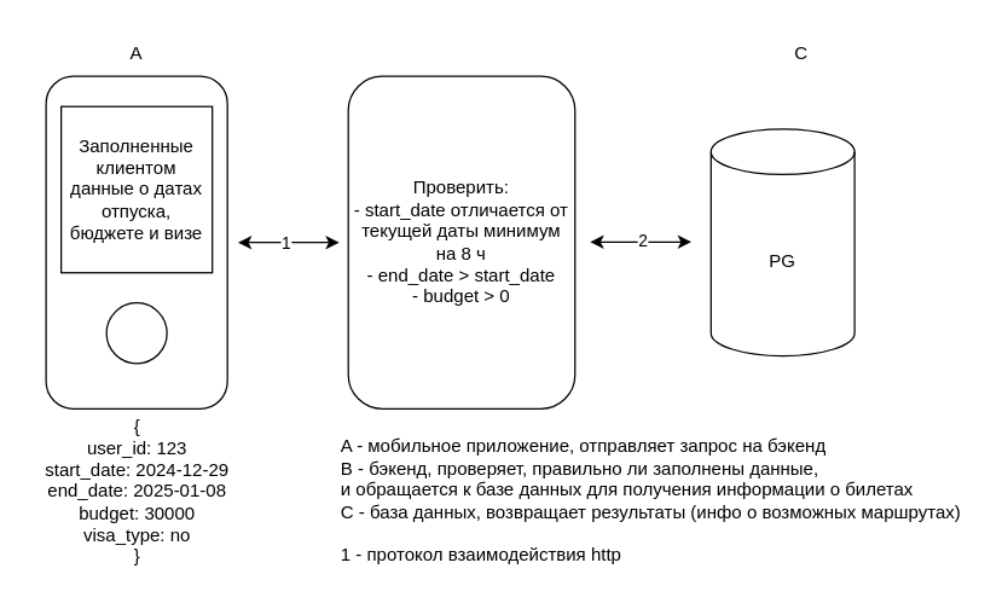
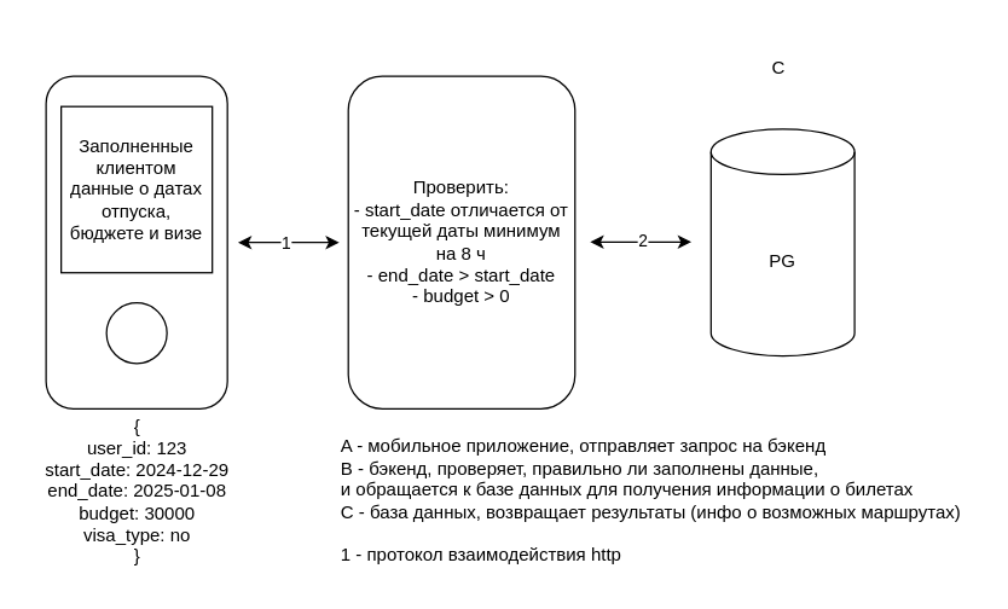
  <mxCell id="0" />
  <mxCell id="1" parent="0" />
  <mxCell id="2" value="" style="rounded=1;whiteSpace=wrap;html=1;" vertex="1" parent="1"><mxGeometry x="30" y="50" width="120" height="220" as="geometry" /></mxCell>
  <mxCell id="3" value="" style="ellipse;whiteSpace=wrap;html=1;" vertex="1" parent="1"><mxGeometry x="70" y="200" width="40" height="40" as="geometry" /></mxCell>
  <mxCell id="4" value="Заполненные клиентом данные о датах отпуска, бюджете и визе" style="rounded=0;whiteSpace=wrap;html=1;" vertex="1" parent="1"><mxGeometry x="40" y="70" width="100" height="110" as="geometry" /></mxCell>
  <mxCell id="5" value="" style="endArrow=classic;startArrow=classic;html=1;rounded=0;" edge="1" parent="1"><mxGeometry width="50" height="50" relative="1" as="geometry"><mxPoint x="157" y="160" as="sourcePoint" /><mxPoint x="224" y="160" as="targetPoint" /></mxGeometry></mxCell>
  <mxCell id="6" value="1" style="edgeLabel;html=1;align=center;verticalAlign=middle;resizable=0;points=[];" vertex="1" connectable="0" parent="5"><mxGeometry x="-0.07" relative="1" as="geometry"><mxPoint as="offset" /></mxGeometry></mxCell>
  <mxCell id="7" value="{&lt;div&gt;user_id: 123&lt;/div&gt;&lt;div&gt;start_date: 2024-12-29&lt;/div&gt;&lt;div&gt;end_date: 2025-01-08&lt;/div&gt;&lt;div&gt;budget: 30000&lt;/div&gt;&lt;div&gt;visa_type: no&lt;/div&gt;&lt;div&gt;}&lt;/div&gt;" style="text;html=1;align=center;verticalAlign=middle;resizable=0;points=[];autosize=1;strokeColor=none;fillColor=none;" vertex="1" parent="1"><mxGeometry x="20" y="270" width="140" height="110" as="geometry" /></mxCell>
  <mxCell id="8" value="Проверить:&lt;div&gt;- start_date отличается от текущей даты минимум на 8 ч&lt;/div&gt;&lt;div&gt;- end_date &amp;gt; start_date&lt;/div&gt;&lt;div&gt;- budget &amp;gt; 0&lt;/div&gt;" style="rounded=1;whiteSpace=wrap;html=1;" vertex="1" parent="1"><mxGeometry x="230" y="50" width="150" height="220" as="geometry" /></mxCell>
  <mxCell id="9" value="" style="endArrow=classic;startArrow=classic;html=1;rounded=0;" edge="1" parent="1"><mxGeometry width="50" height="50" relative="1" as="geometry"><mxPoint x="390" y="159.64" as="sourcePoint" /><mxPoint x="457" y="159.64" as="targetPoint" /></mxGeometry></mxCell>
  <mxCell id="10" value="2" style="edgeLabel;html=1;align=center;verticalAlign=middle;resizable=0;points=[];" vertex="1" connectable="0" parent="9"><mxGeometry x="0.011" y="1" relative="1" as="geometry"><mxPoint as="offset" /></mxGeometry></mxCell>
  <mxCell id="11" value="PG" style="shape=cylinder3;whiteSpace=wrap;html=1;boundedLbl=1;backgroundOutline=1;size=15;" vertex="1" parent="1"><mxGeometry x="470" y="85" width="95" height="150" as="geometry" /></mxCell>
- <mxCell id="12" value="A" style="text;html=1;align=center;verticalAlign=middle;whiteSpace=wrap;rounded=0;" vertex="1" parent="1"><mxGeometry x="60" y="20" width="60" height="30" as="geometry" /></mxCell>
- <mxCell id="13" value="C" style="text;html=1;align=center;verticalAlign=middle;whiteSpace=wrap;rounded=0;" vertex="1" parent="1"><mxGeometry x="500" y="20" width="60" height="30" as="geometry" /></mxCell>
+ <mxCell id="13" value="C" style="text;html=1;align=center;verticalAlign=middle;whiteSpace=wrap;rounded=0;" vertex="1" parent="1"><mxGeometry x="485" y="30" width="60" height="30" as="geometry" /></mxCell>
  <mxCell id="14" value="&lt;div style=&quot;text-align: left;&quot;&gt;&lt;span style=&quot;background-color: initial;&quot;&gt;A - мобильное приложение, отправляет запрос на бэкенд&lt;/span&gt;&lt;/div&gt;&lt;div style=&quot;text-align: left;&quot;&gt;B - бэкенд, проверяет, правильно ли заполнены данные,&lt;/div&gt;&lt;div style=&quot;text-align: left;&quot;&gt;и обращается к базе данных для получения информации о билетах&lt;/div&gt;&lt;div style=&quot;text-align: left;&quot;&gt;C - база данных, возвращает результаты (инфо о возможных маршрутах)&lt;/div&gt;&lt;div style=&quot;text-align: left;&quot;&gt;&lt;br&gt;&lt;/div&gt;&lt;div style=&quot;text-align: left;&quot;&gt;1 - протокол взаимодействия http&lt;/div&gt;" style="text;html=1;align=center;verticalAlign=middle;resizable=0;points=[];autosize=1;strokeColor=none;fillColor=none;" vertex="1" parent="1"><mxGeometry x="215" y="281" width="430" height="100" as="geometry" /></mxCell>
